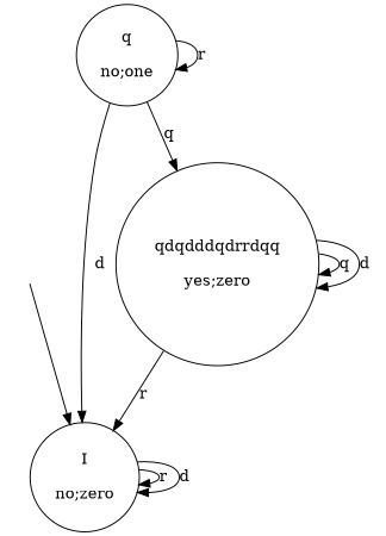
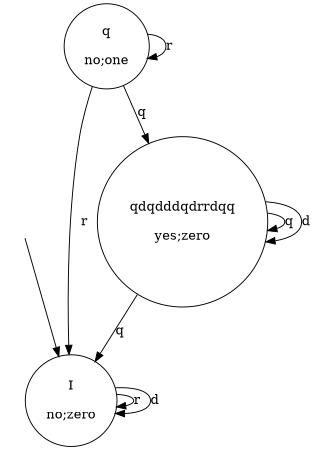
  digraph {
    randir=LR
    node [shape=circle]
    a [style=invis]
    "I\n\nno;zero"
    "q\n\nno;one"
    "qdqdddqdrrdqq\n\nyes;zero"
    a -> "I\n\nno;zero"
    "I\n\nno;zero" -> "I\n\nno;zero" [label=r]
    "I\n\nno;zero" -> "I\n\nno;zero" [label=d]
-   "q\n\nno;one" -> "I\n\nno;zero" [label=d]
+   "q\n\nno;one" -> "I\n\nno;zero" [label=r]
    "q\n\nno;one" -> "q\n\nno;one" [label=r]
    "q\n\nno;one" -> "qdqdddqdrrdqq\n\nyes;zero" [label=q]
-   "qdqdddqdrrdqq\n\nyes;zero" -> "I\n\nno;zero" [label=r]
+   "qdqdddqdrrdqq\n\nyes;zero" -> "I\n\nno;zero" [label=q]
    "qdqdddqdrrdqq\n\nyes;zero" -> "qdqdddqdrrdqq\n\nyes;zero" [label=q]
    "qdqdddqdrrdqq\n\nyes;zero" -> "qdqdddqdrrdqq\n\nyes;zero" [label=d]
  }
